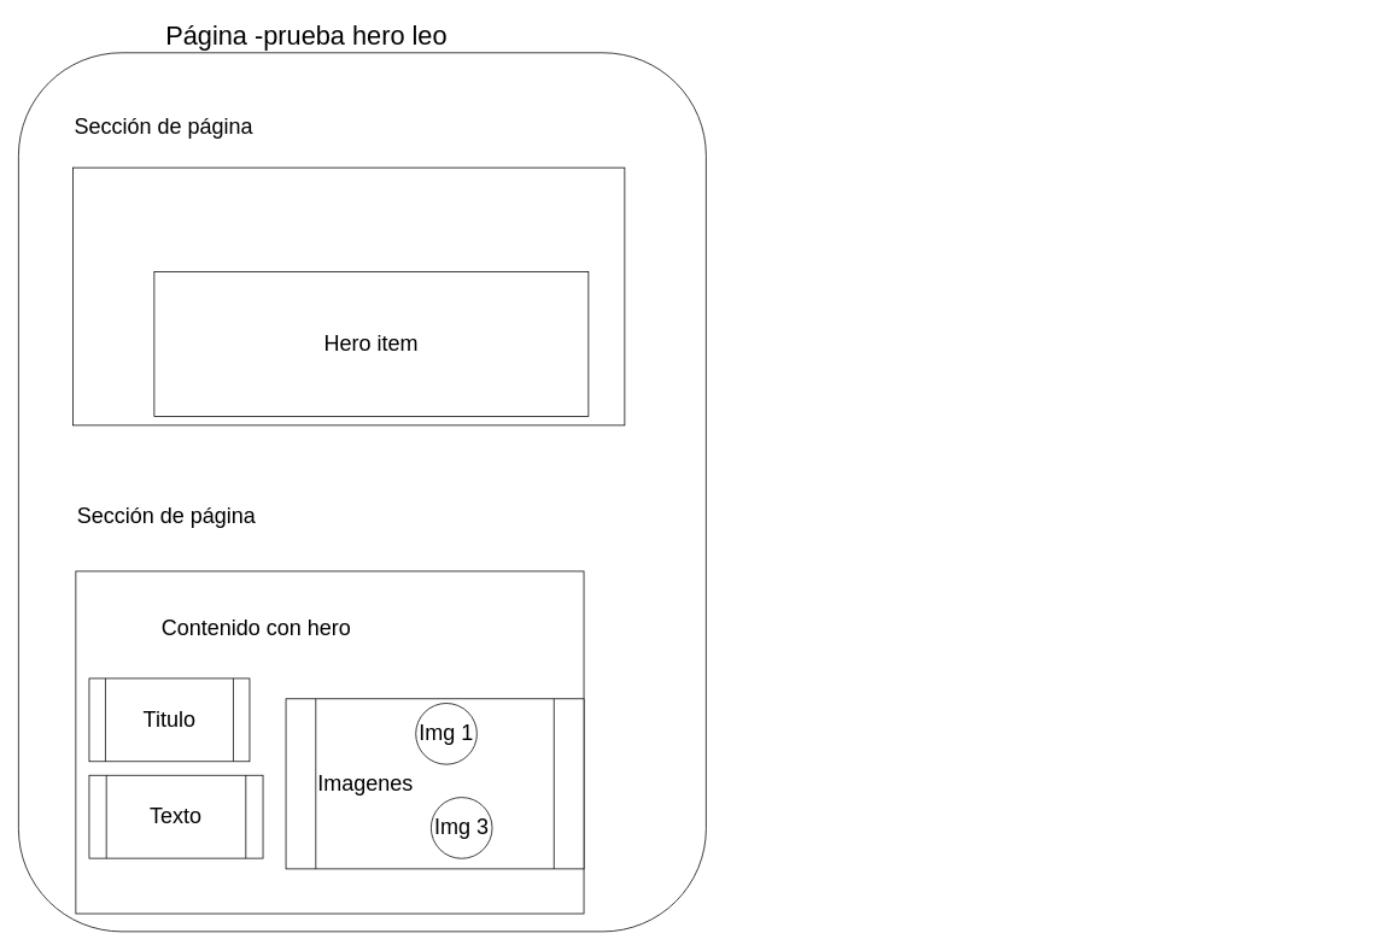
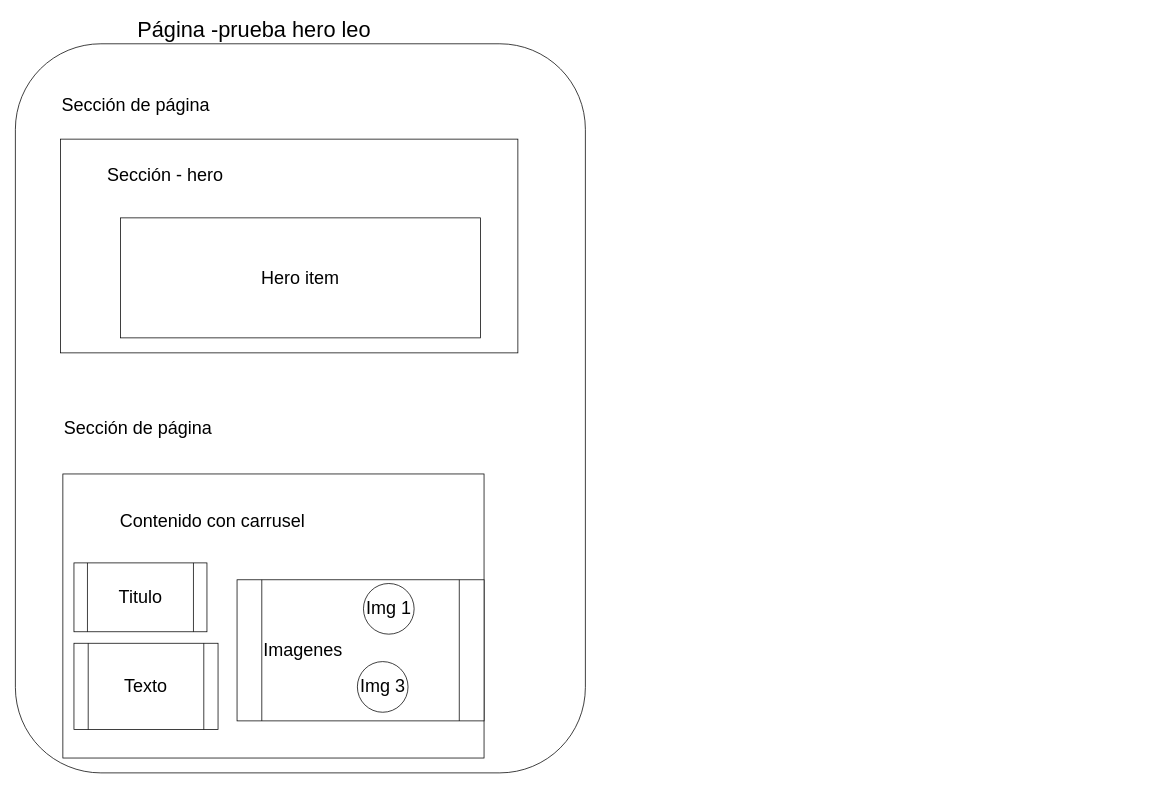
  <mxCell id="0" />
  <mxCell id="1" parent="0" />
  <mxCell id="2" value="" style="group" vertex="1" connectable="0" parent="1"><mxGeometry x="20" y="20" width="1490" height="1010" as="geometry" /></mxCell>
  <mxCell id="3" value="" style="rounded=1;whiteSpace=wrap;html=1;" vertex="1" parent="2"><mxGeometry y="37.875" width="760" height="972.125" as="geometry" /></mxCell>
  <mxCell id="4" value="Página -prueba hero leo" style="text;html=1;strokeColor=none;fillColor=none;align=center;verticalAlign=middle;whiteSpace=wrap;rounded=0;fontSize=29;" vertex="1" parent="2"><mxGeometry x="96.73" width="443.27" height="37.88" as="geometry" /></mxCell>
  <mxCell id="5" value="" style="group" vertex="1" connectable="0" parent="2"><mxGeometry x="33.778" y="485.196" width="591.111" height="505" as="geometry" /></mxCell>
  <mxCell id="6" value="&lt;font style=&quot;font-size: 24px&quot;&gt;Sección de página&lt;/font&gt;" style="text;html=1;strokeColor=none;fillColor=none;align=left;verticalAlign=middle;whiteSpace=wrap;rounded=0;fontSize=29;" vertex="1" parent="5"><mxGeometry x="29.556" width="310.333" height="126.25" as="geometry" /></mxCell>
  <mxCell id="7" value="" style="group" vertex="1" connectable="0" parent="5"><mxGeometry y="126.25" width="591.111" height="378.75" as="geometry" /></mxCell>
  <mxCell id="8" value="" style="rounded=0;whiteSpace=wrap;html=1;fontSize=29;" vertex="1" parent="7"><mxGeometry x="29.556" width="561.556" height="378.75" as="geometry" /></mxCell>
- <mxCell id="9" value="Contenido con hero" style="text;html=1;strokeColor=none;fillColor=none;align=center;verticalAlign=middle;whiteSpace=wrap;rounded=0;fontSize=24;" vertex="1" parent="7"><mxGeometry width="458.111" height="126.25" as="geometry" /></mxCell>
+ <mxCell id="9" value="Contenido con carrusel" style="text;html=1;strokeColor=none;fillColor=none;align=center;verticalAlign=middle;whiteSpace=wrap;rounded=0;fontSize=24;" vertex="1" parent="7"><mxGeometry width="458.111" height="126.25" as="geometry" /></mxCell>
  <mxCell id="10" value="Titulo" style="shape=process;whiteSpace=wrap;html=1;backgroundOutline=1;fontSize=24;" vertex="1" parent="7"><mxGeometry x="44.333" y="118.598" width="177.333" height="91.818" as="geometry" /></mxCell>
- <mxCell id="11" value="Texto" style="shape=process;whiteSpace=wrap;html=1;backgroundOutline=1;fontSize=24;" vertex="1" parent="7"><mxGeometry x="44.333" y="225.72" width="192.111" height="91.818" as="geometry" /></mxCell>
+ <mxCell id="11" value="Texto" style="shape=process;whiteSpace=wrap;html=1;backgroundOutline=1;fontSize=24;" vertex="1" parent="7"><mxGeometry x="44.333" y="225.72" width="192.111" height="115" as="geometry" /></mxCell>
  <mxCell id="12" value="" style="group" vertex="1" connectable="0" parent="7"><mxGeometry x="261.778" y="141.103" width="329.333" height="188.137" as="geometry" /></mxCell>
  <mxCell id="13" value="Imagenes" style="shape=process;whiteSpace=wrap;html=1;backgroundOutline=1;fontSize=24;align=left;" vertex="1" parent="12"><mxGeometry width="329.333" height="188.137" as="geometry" /></mxCell>
- <mxCell id="14" value="Img 1" style="ellipse;whiteSpace=wrap;html=1;aspect=fixed;fontSize=24;" vertex="1" parent="12"><mxGeometry x="143.556" y="4.951" width="67.556" height="67.556" as="geometry" /></mxCell>
+ <mxCell id="14" value="Img 1" style="ellipse;whiteSpace=wrap;html=1;aspect=fixed;fontSize=24;" vertex="1" parent="12"><mxGeometry x="168.556" y="4.951" width="67.556" height="67.556" as="geometry" /></mxCell>
  <mxCell id="15" value="Img 3" style="ellipse;whiteSpace=wrap;html=1;aspect=fixed;fontSize=24;" vertex="1" parent="12"><mxGeometry x="160.444" y="109.069" width="67.556" height="67.556" as="geometry" /></mxCell>
  <mxCell id="16" value="" style="group" vertex="1" connectable="0" parent="2"><mxGeometry x="60" y="70" width="610" height="380" as="geometry" /></mxCell>
  <mxCell id="17" value="" style="rounded=0;whiteSpace=wrap;html=1;fontSize=29;" vertex="1" parent="16"><mxGeometry y="95" width="610" height="285" as="geometry" /></mxCell>
  <mxCell id="18" value="&lt;font style=&quot;font-size: 24px&quot;&gt;Sección de página&lt;/font&gt;" style="text;html=1;strokeColor=none;fillColor=none;align=left;verticalAlign=middle;whiteSpace=wrap;rounded=0;fontSize=29;" vertex="1" parent="16"><mxGeometry width="337.105" height="95" as="geometry" /></mxCell>
- <mxCell id="20" value="Hero item" style="rounded=0;whiteSpace=wrap;html=1;fontSize=24;" vertex="1" parent="16"><mxGeometry x="90" y="210" width="480" height="160" as="geometry" /></mxCell>
+ <mxCell id="19" value="Sección - hero" style="text;html=1;strokeColor=none;fillColor=none;align=center;verticalAlign=middle;whiteSpace=wrap;rounded=0;fontSize=24;" vertex="1" parent="16"><mxGeometry y="95" width="280" height="95" as="geometry" /></mxCell>
+ <mxCell id="20" value="Hero item" style="rounded=0;whiteSpace=wrap;html=1;fontSize=24;" vertex="1" parent="16"><mxGeometry x="80" y="200" width="480" height="160" as="geometry" /></mxCell>
